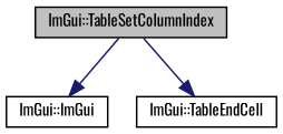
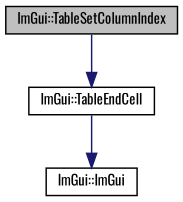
  digraph {
    fontname=Oswald
    rankdir=TB
    node [color=black fillcolor=white fontname=Oswald fontsize=10 shape=record style=filled]
    edge [color=midnightblue fontname=Oswald fontsize=10 labelfontname=Helvetica labelfontsize=10 style=solid]
    n1 [fillcolor=grey75 fontcolor=black height=0.2 label="ImGui::TableSetColumnIndex" width=0.4]
    n2 [height=0.2 label="ImGui::ImGui" width=0.4]
    n3 [height=0.2 label="ImGui::TableEndCell" width=0.4]
-   n1 -> n2
+   n3 -> n2
    n1 -> n3
  }
